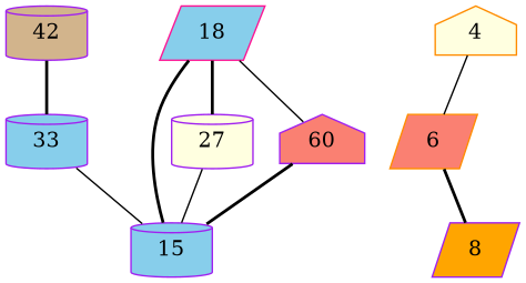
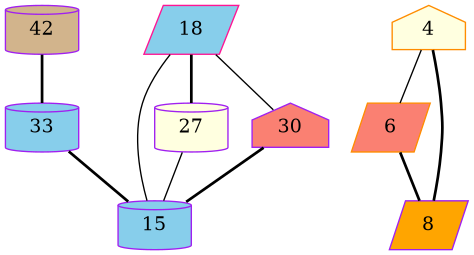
  strict graph {
    node [color=purple fillcolor=skyblue shape=cylinder style=filled]
    edge [style=bold]
    n1 [fillcolor=tan label=42]
    n2 [label=33]
    n3 [label=15]
    n4 [color=deeppink label=18 shape=parallelogram]
    n5 [fillcolor=lightyellow label=27]
-   n6 [fillcolor=salmon label=60 shape=house]
+   n6 [fillcolor=salmon label=30 shape=house]
    n7 [color=darkorange fillcolor=lightyellow label=4 shape=house]
    n8 [color=darkorange fillcolor=salmon label=6 shape=parallelogram]
    n9 [fillcolor=orange label=8 shape=parallelogram]
    n1 -- n2
-   n2 -- n3 [style=solid]
-   n4 -- n3
+   n2 -- n3
+   n4 -- n3 [style=solid]
    n4 -- n5
    n4 -- n6 [style=solid]
    n5 -- n3 [style=solid]
    n6 -- n3
    n7 -- n8 [style=solid]
+   n7 -- n9
    n8 -- n9
  }
